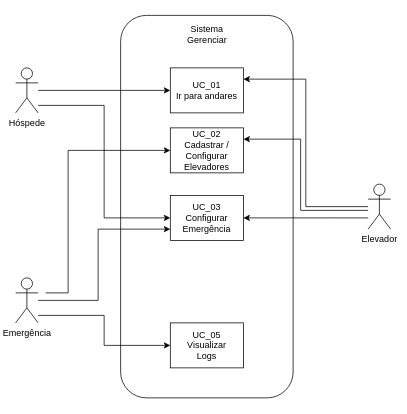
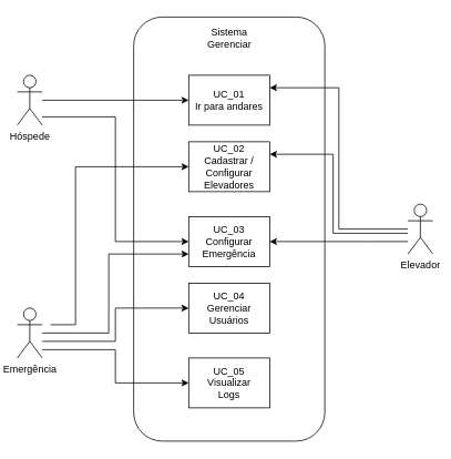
  <mxCell id="0" />
  <mxCell id="1" parent="0" />
  <mxCell id="2" value="" style="rounded=1;whiteSpace=wrap;html=1;" vertex="1" parent="1"><mxGeometry x="160" y="20" width="230" height="510" as="geometry" /></mxCell>
  <mxCell id="3" value="Sistema&lt;div&gt;Gerenciar&lt;/div&gt;" style="text;html=1;align=center;verticalAlign=middle;resizable=0;points=[];autosize=1;strokeColor=none;fillColor=none;" vertex="1" parent="1"><mxGeometry x="240" y="25" width="70" height="40" as="geometry" /></mxCell>
  <mxCell id="4" value="UC_01&lt;div&gt;Ir para andares&lt;/div&gt;" style="rounded=0;whiteSpace=wrap;html=1;" vertex="1" parent="1"><mxGeometry x="226.25" y="90" width="97.5" height="60" as="geometry" /></mxCell>
  <mxCell id="5" style="edgeStyle=orthogonalEdgeStyle;rounded=0;orthogonalLoop=1;jettySize=auto;html=1;entryX=0;entryY=0.5;entryDx=0;entryDy=0;" edge="1" parent="1" source="7" target="4"><mxGeometry relative="1" as="geometry" /></mxCell>
  <mxCell id="6" style="edgeStyle=orthogonalEdgeStyle;rounded=0;orthogonalLoop=1;jettySize=auto;html=1;entryX=0;entryY=0.5;entryDx=0;entryDy=0;" edge="1" parent="1" source="7" target="18"><mxGeometry relative="1" as="geometry"><Array as="points"><mxPoint x="138" y="140" /><mxPoint x="138" y="290" /></Array></mxGeometry></mxCell>
  <mxCell id="7" value="Hóspede" style="shape=umlActor;verticalLabelPosition=bottom;verticalAlign=top;html=1;outlineConnect=0;" vertex="1" parent="1"><mxGeometry x="20" y="90" width="30" height="60" as="geometry" /></mxCell>
  <mxCell id="8" style="edgeStyle=orthogonalEdgeStyle;rounded=0;orthogonalLoop=1;jettySize=auto;html=1;entryX=0;entryY=0.5;entryDx=0;entryDy=0;" edge="1" parent="1" target="17"><mxGeometry relative="1" as="geometry"><mxPoint x="60" y="390" as="sourcePoint" /><Array as="points"><mxPoint x="90" y="390" /><mxPoint x="90" y="200" /></Array></mxGeometry></mxCell>
  <mxCell id="9" style="edgeStyle=orthogonalEdgeStyle;rounded=0;orthogonalLoop=1;jettySize=auto;html=1;entryX=0;entryY=0.75;entryDx=0;entryDy=0;" edge="1" parent="1" source="12" target="18"><mxGeometry relative="1" as="geometry"><Array as="points"><mxPoint x="130" y="400" /><mxPoint x="130" y="305" /></Array></mxGeometry></mxCell>
+ <mxCell id="10" style="edgeStyle=orthogonalEdgeStyle;rounded=0;orthogonalLoop=1;jettySize=auto;html=1;entryX=0;entryY=0.5;entryDx=0;entryDy=0;" edge="1" parent="1" source="12" target="19"><mxGeometry relative="1" as="geometry"><Array as="points"><mxPoint x="138" y="410" /><mxPoint x="138" y="370" /></Array></mxGeometry></mxCell>
  <mxCell id="11" style="edgeStyle=orthogonalEdgeStyle;rounded=0;orthogonalLoop=1;jettySize=auto;html=1;entryX=0;entryY=0.5;entryDx=0;entryDy=0;" edge="1" parent="1" source="12" target="20"><mxGeometry relative="1" as="geometry"><Array as="points"><mxPoint x="138" y="420" /><mxPoint x="138" y="460" /></Array></mxGeometry></mxCell>
  <mxCell id="12" value="Emergência" style="shape=umlActor;verticalLabelPosition=bottom;verticalAlign=top;html=1;outlineConnect=0;" vertex="1" parent="1"><mxGeometry x="20" y="370" width="30" height="60" as="geometry" /></mxCell>
  <mxCell id="13" style="edgeStyle=orthogonalEdgeStyle;rounded=0;orthogonalLoop=1;jettySize=auto;html=1;entryX=1;entryY=0.25;entryDx=0;entryDy=0;" edge="1" parent="1" source="16" target="4"><mxGeometry relative="1" as="geometry" /></mxCell>
  <mxCell id="14" style="edgeStyle=orthogonalEdgeStyle;rounded=0;orthogonalLoop=1;jettySize=auto;html=1;entryX=1;entryY=0.25;entryDx=0;entryDy=0;" edge="1" parent="1" source="16" target="17"><mxGeometry relative="1" as="geometry"><Array as="points"><mxPoint x="400" y="280" /><mxPoint x="400" y="185" /></Array></mxGeometry></mxCell>
  <mxCell id="15" style="edgeStyle=orthogonalEdgeStyle;rounded=0;orthogonalLoop=1;jettySize=auto;html=1;entryX=1;entryY=0.5;entryDx=0;entryDy=0;" edge="1" parent="1" source="16" target="18"><mxGeometry relative="1" as="geometry"><Array as="points"><mxPoint x="440" y="290" /><mxPoint x="440" y="290" /></Array></mxGeometry></mxCell>
  <mxCell id="16" value="Elevador" style="shape=umlActor;verticalLabelPosition=bottom;verticalAlign=top;html=1;outlineConnect=0;" vertex="1" parent="1"><mxGeometry x="490" y="245" width="30" height="60" as="geometry" /></mxCell>
  <mxCell id="17" value="UC_02&lt;div&gt;Cadastrar / Configurar&lt;/div&gt;&lt;div&gt;Elevadores&lt;/div&gt;" style="rounded=0;whiteSpace=wrap;html=1;" vertex="1" parent="1"><mxGeometry x="226.25" y="170" width="97.5" height="60" as="geometry" /></mxCell>
  <mxCell id="18" value="UC_03&lt;div&gt;Configurar&lt;/div&gt;&lt;div&gt;Emergência&lt;/div&gt;" style="rounded=0;whiteSpace=wrap;html=1;" vertex="1" parent="1"><mxGeometry x="226.25" y="260" width="97.5" height="60" as="geometry" /></mxCell>
+ <mxCell id="19" value="UC_04&lt;div&gt;Gerenciar&lt;/div&gt;&lt;div&gt;Usuários&lt;/div&gt;" style="rounded=0;whiteSpace=wrap;html=1;" vertex="1" parent="1"><mxGeometry x="226.25" y="340" width="97.5" height="60" as="geometry" /></mxCell>
  <mxCell id="20" value="UC_05&lt;div&gt;Visualizar&lt;/div&gt;&lt;div&gt;Logs&lt;/div&gt;" style="rounded=0;whiteSpace=wrap;html=1;" vertex="1" parent="1"><mxGeometry x="226.25" y="430" width="97.5" height="60" as="geometry" /></mxCell>
